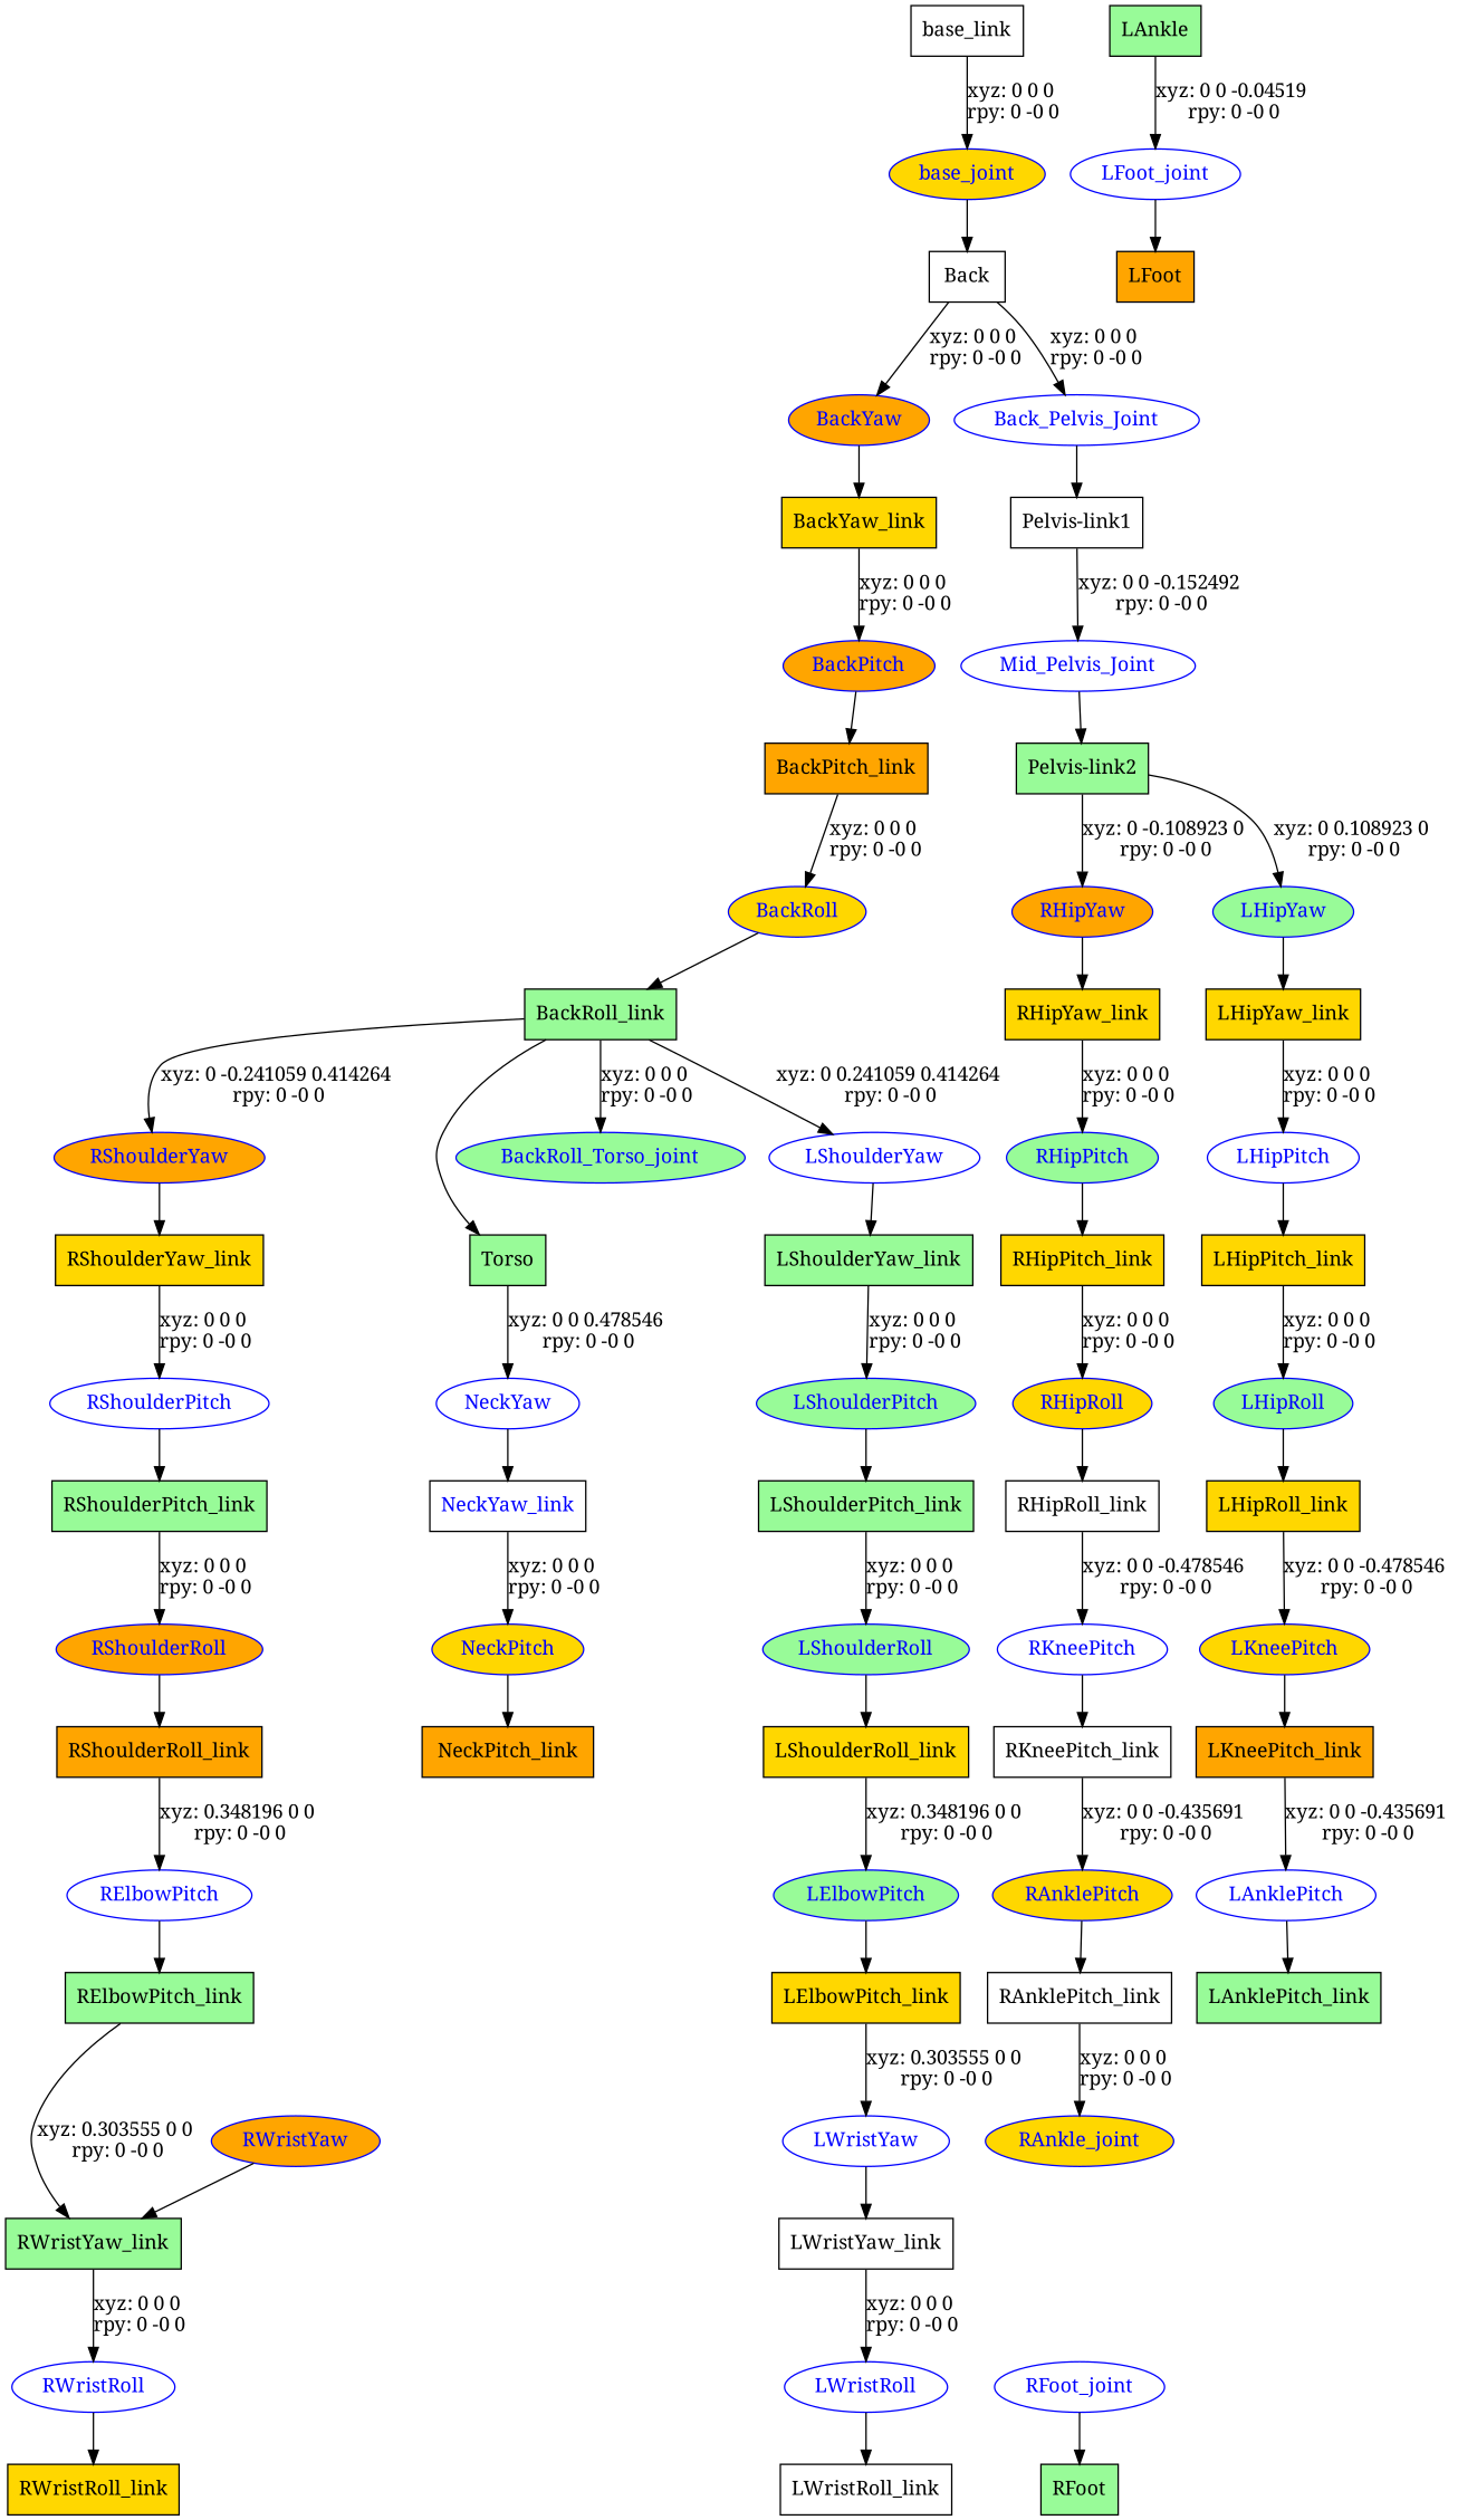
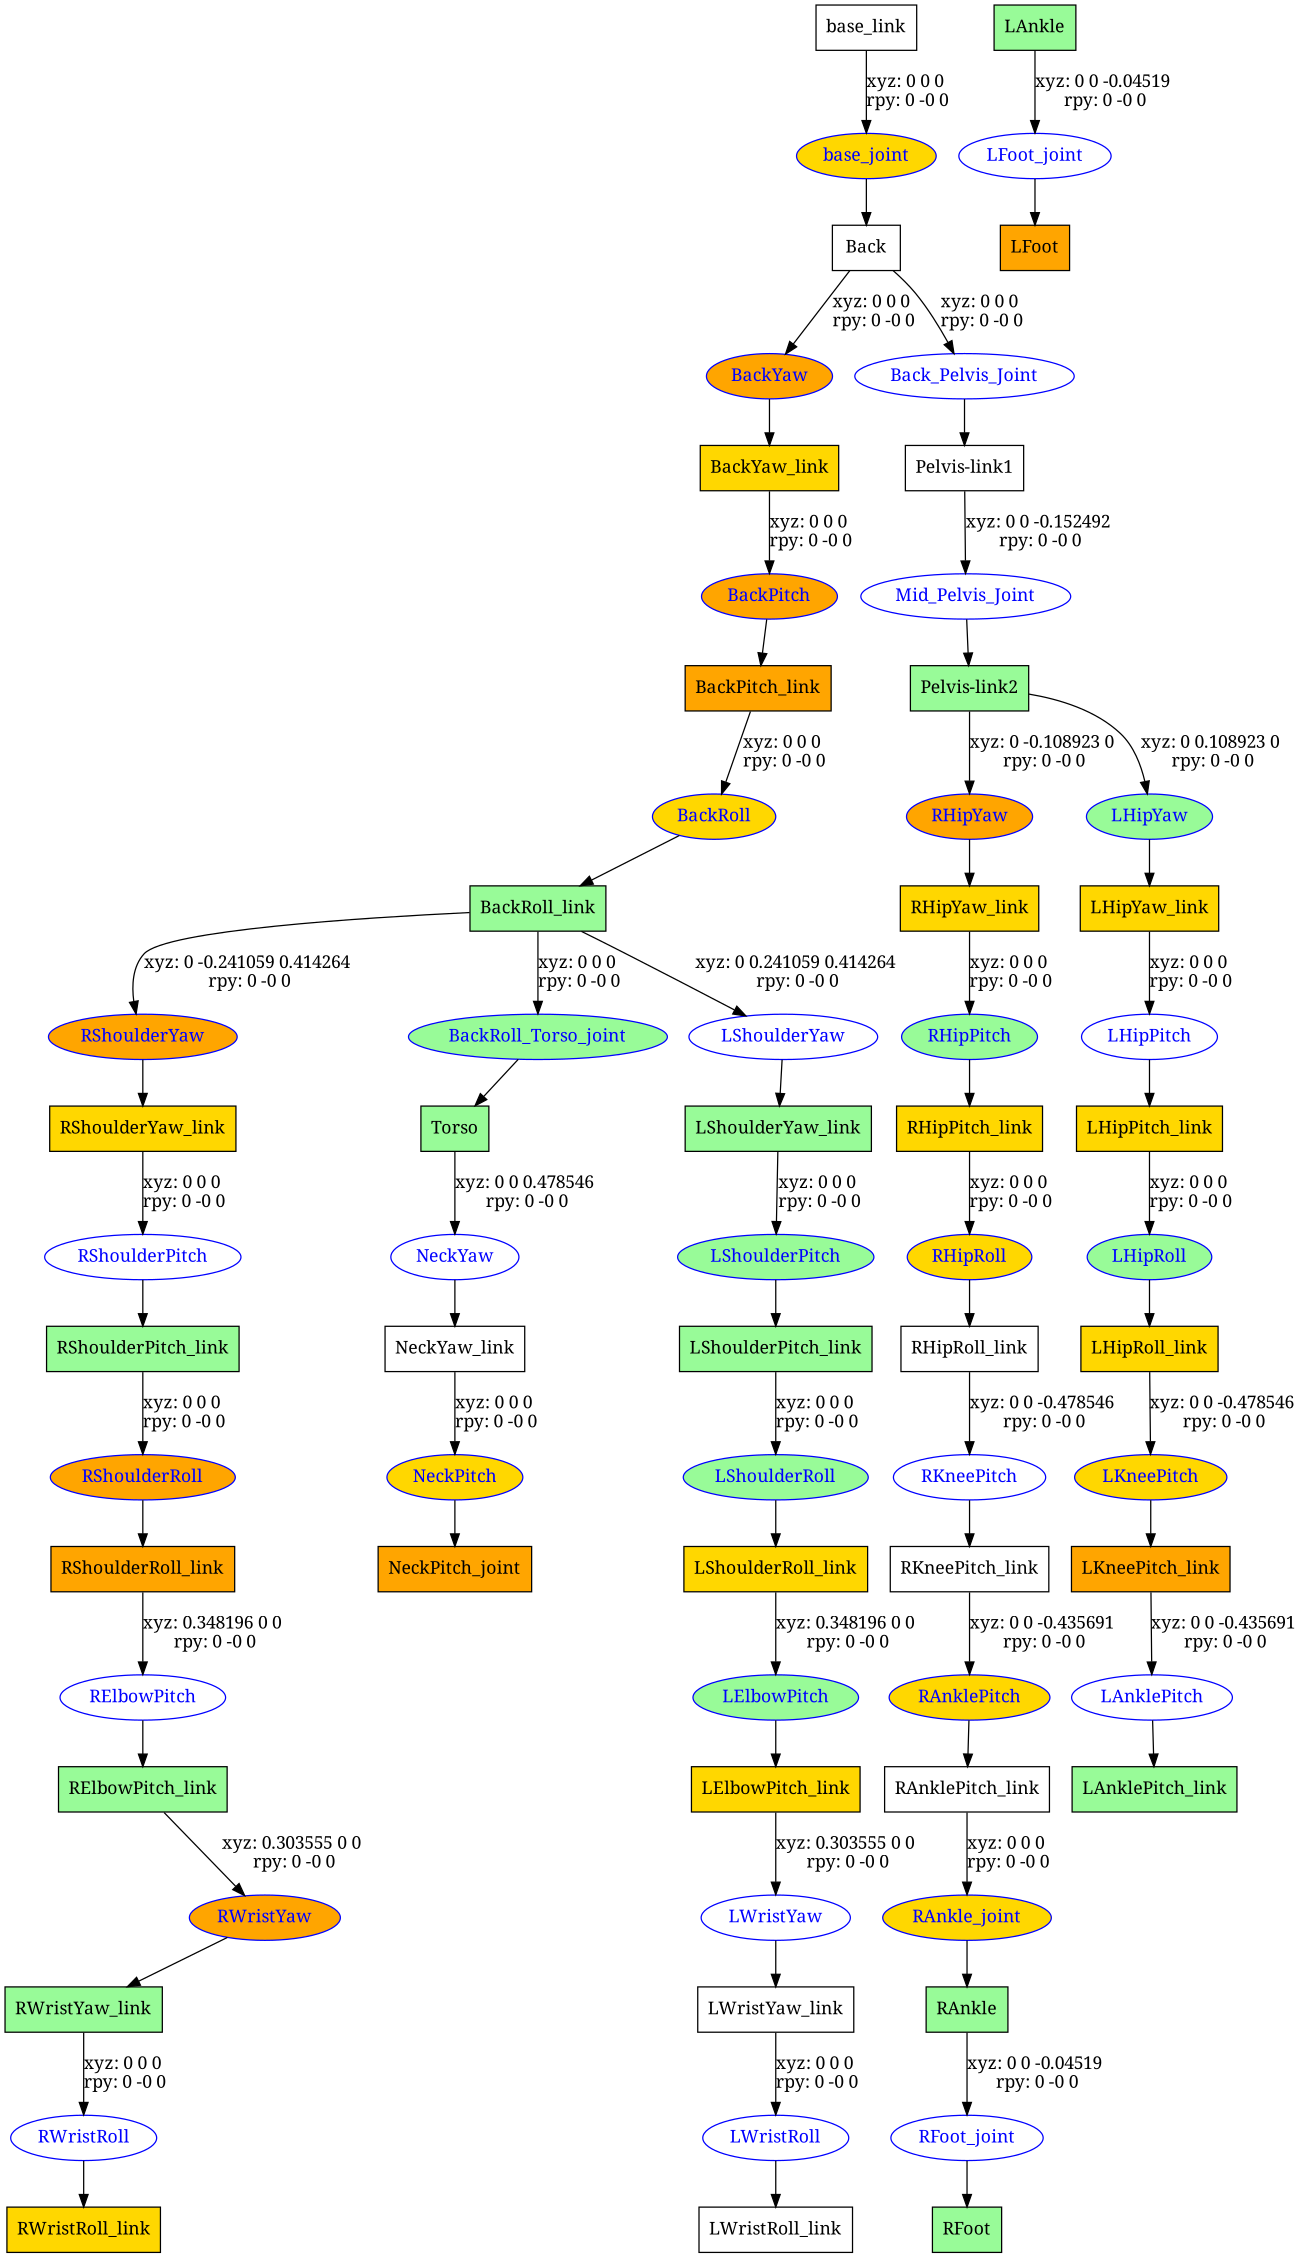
  digraph {
    fontname="Noto Serif"
    node [fillcolor=white fontname="Noto Serif" shape=box style=filled]
    edge [fontname="Noto Serif"]
    n1 [label=base_link]
    base_joint [color=blue fillcolor=gold fontcolor=blue shape=ellipse]
    n3 [label=Back]
    BackYaw [color=blue fillcolor=orange fontcolor=blue shape=ellipse]
    Back_Pelvis_Joint [color=blue fontcolor=blue shape=ellipse]
    n6 [fillcolor=gold label=BackYaw_link]
    n7 [label="Pelvis-link1"]
    BackPitch [color=blue fillcolor=orange fontcolor=blue shape=ellipse]
    n9 [fillcolor=orange label=BackPitch_link]
    BackRoll [color=blue fillcolor=gold fontcolor=blue shape=ellipse]
    n11 [fillcolor=palegreen label=BackRoll_link]
    BackRoll_Torso_joint [color=blue fillcolor=palegreen fontcolor=blue shape=ellipse]
    LShoulderYaw [color=blue fontcolor=blue shape=ellipse]
    RShoulderYaw [color=blue fillcolor=orange fontcolor=blue shape=ellipse]
    n15 [fillcolor=palegreen label=Torso]
    n16 [fillcolor=palegreen label=LShoulderYaw_link]
    n17 [fillcolor=gold label=RShoulderYaw_link]
    NeckYaw [color=blue fontcolor=blue shape=ellipse]
-   n19 [label=NeckYaw_link fontcolor=blue]
+   n19 [label=NeckYaw_link]
    NeckPitch [color=blue fillcolor=gold fontcolor=blue shape=ellipse]
-   n21 [fillcolor=orange label=NeckPitch_link]
+   n21 [fillcolor=orange label=NeckPitch_joint]
    LShoulderPitch [color=blue fillcolor=palegreen fontcolor=blue shape=ellipse]
    n23 [fillcolor=palegreen label=LShoulderPitch_link]
    LShoulderRoll [color=blue fillcolor=palegreen fontcolor=blue shape=ellipse]
    n25 [fillcolor=gold label=LShoulderRoll_link]
    LElbowPitch [color=blue fillcolor=palegreen fontcolor=blue shape=ellipse]
    n27 [fillcolor=gold label=LElbowPitch_link]
    LWristYaw [color=blue fontcolor=blue shape=ellipse]
    n29 [label=LWristYaw_link]
    LWristRoll [color=blue fontcolor=blue shape=ellipse]
    n31 [label=LWristRoll_link]
    RShoulderPitch [color=blue fontcolor=blue shape=ellipse]
    n33 [fillcolor=palegreen label=RShoulderPitch_link]
    RShoulderRoll [color=blue fillcolor=orange fontcolor=blue shape=ellipse]
    n35 [fillcolor=orange label=RShoulderRoll_link]
    RElbowPitch [color=blue fontcolor=blue shape=ellipse]
    n37 [fillcolor=palegreen label=RElbowPitch_link]
    RWristYaw [color=blue fillcolor=orange fontcolor=blue shape=ellipse]
    n39 [fillcolor=palegreen label=RWristYaw_link]
    RWristRoll [color=blue fontcolor=blue shape=ellipse]
    n41 [fillcolor=gold label=RWristRoll_link]
    Mid_Pelvis_Joint [color=blue fontcolor=blue shape=ellipse]
    n43 [fillcolor=palegreen label="Pelvis-link2"]
    LHipYaw [color=blue fillcolor=palegreen fontcolor=blue shape=ellipse]
    RHipYaw [color=blue fillcolor=orange fontcolor=blue shape=ellipse]
    n46 [fillcolor=gold label=LHipYaw_link]
    n47 [fillcolor=gold label=RHipYaw_link]
    LHipPitch [color=blue fontcolor=blue shape=ellipse]
    n49 [fillcolor=gold label=LHipPitch_link]
    LHipRoll [color=blue fillcolor=palegreen fontcolor=blue shape=ellipse]
    n51 [fillcolor=gold label=LHipRoll_link]
    LKneePitch [color=blue fillcolor=gold fontcolor=blue shape=ellipse]
    n53 [fillcolor=orange label=LKneePitch_link]
    LAnklePitch [color=blue fontcolor=blue shape=ellipse]
    n55 [fillcolor=palegreen label=LAnklePitch_link]
    n56 [fillcolor=palegreen label=LAnkle]
    LFoot_joint [color=blue fontcolor=blue shape=ellipse]
    n58 [fillcolor=orange label=LFoot]
    RHipPitch [color=blue fillcolor=palegreen fontcolor=blue shape=ellipse]
    n60 [fillcolor=gold label=RHipPitch_link]
    RHipRoll [color=blue fillcolor=gold fontcolor=blue shape=ellipse]
    n62 [label=RHipRoll_link]
    RKneePitch [color=blue fontcolor=blue shape=ellipse]
    n64 [label=RKneePitch_link]
    RAnklePitch [color=blue fillcolor=gold fontcolor=blue shape=ellipse]
    n66 [label=RAnklePitch_link]
    RAnkle_joint [color=blue fillcolor=gold fontcolor=blue shape=ellipse]
+   n68 [fillcolor=palegreen label=RAnkle]
    RFoot_joint [color=blue fontcolor=blue shape=ellipse]
    n70 [fillcolor=palegreen label=RFoot]
    n1 -> base_joint [label="xyz: 0 0 0 \nrpy: 0 -0 0"]
    base_joint -> n3
    n3 -> BackYaw [label="xyz: 0 0 0 \nrpy: 0 -0 0"]
    n3 -> Back_Pelvis_Joint [label="xyz: 0 0 0 \nrpy: 0 -0 0"]
    BackYaw -> n6
    Back_Pelvis_Joint -> n7
    n6 -> BackPitch [label="xyz: 0 0 0 \nrpy: 0 -0 0"]
    n7 -> Mid_Pelvis_Joint [label="xyz: 0 0 -0.152492 \nrpy: 0 -0 0"]
    BackPitch -> n9
    n9 -> BackRoll [label="xyz: 0 0 0 \nrpy: 0 -0 0"]
    BackRoll -> n11
    n11 -> BackRoll_Torso_joint [label="xyz: 0 0 0 \nrpy: 0 -0 0"]
    n11 -> LShoulderYaw [label="xyz: 0 0.241059 0.414264 \nrpy: 0 -0 0"]
    n11 -> RShoulderYaw [label="xyz: 0 -0.241059 0.414264 \nrpy: 0 -0 0"]
-   n11 -> n15
+   BackRoll_Torso_joint -> n15
    LShoulderYaw -> n16
    RShoulderYaw -> n17
    n15 -> NeckYaw [label="xyz: 0 0 0.478546 \nrpy: 0 -0 0"]
    n16 -> LShoulderPitch [label="xyz: 0 0 0 \nrpy: 0 -0 0"]
    n17 -> RShoulderPitch [label="xyz: 0 0 0 \nrpy: 0 -0 0"]
    NeckYaw -> n19
    n19 -> NeckPitch [label="xyz: 0 0 0 \nrpy: 0 -0 0"]
    NeckPitch -> n21
    LShoulderPitch -> n23
    n23 -> LShoulderRoll [label="xyz: 0 0 0 \nrpy: 0 -0 0"]
    LShoulderRoll -> n25
    n25 -> LElbowPitch [label="xyz: 0.348196 0 0 \nrpy: 0 -0 0"]
    LElbowPitch -> n27
    n27 -> LWristYaw [label="xyz: 0.303555 0 0 \nrpy: 0 -0 0"]
    LWristYaw -> n29
    n29 -> LWristRoll [label="xyz: 0 0 0 \nrpy: 0 -0 0"]
    LWristRoll -> n31
    RShoulderPitch -> n33
    n33 -> RShoulderRoll [label="xyz: 0 0 0 \nrpy: 0 -0 0"]
    RShoulderRoll -> n35
    n35 -> RElbowPitch [label="xyz: 0.348196 0 0 \nrpy: 0 -0 0"]
    RElbowPitch -> n37
-   n37 -> n39 [label="xyz: 0.303555 0 0 \nrpy: 0 -0 0"]
+   n37 -> RWristYaw [label="xyz: 0.303555 0 0 \nrpy: 0 -0 0"]
    RWristYaw -> n39
    n39 -> RWristRoll [label="xyz: 0 0 0 \nrpy: 0 -0 0"]
    RWristRoll -> n41
    Mid_Pelvis_Joint -> n43
    n43 -> LHipYaw [label="xyz: 0 0.108923 0 \nrpy: 0 -0 0"]
    n43 -> RHipYaw [label="xyz: 0 -0.108923 0 \nrpy: 0 -0 0"]
    LHipYaw -> n46
    RHipYaw -> n47
    n46 -> LHipPitch [label="xyz: 0 0 0 \nrpy: 0 -0 0"]
    n47 -> RHipPitch [label="xyz: 0 0 0 \nrpy: 0 -0 0"]
    LHipPitch -> n49
    n49 -> LHipRoll [label="xyz: 0 0 0 \nrpy: 0 -0 0"]
    LHipRoll -> n51
    n51 -> LKneePitch [label="xyz: 0 0 -0.478546 \nrpy: 0 -0 0"]
    LKneePitch -> n53
    n53 -> LAnklePitch [label="xyz: 0 0 -0.435691 \nrpy: 0 -0 0"]
    LAnklePitch -> n55
    n56 -> LFoot_joint [label="xyz: 0 0 -0.04519 \nrpy: 0 -0 0"]
    LFoot_joint -> n58
    RHipPitch -> n60
    n60 -> RHipRoll [label="xyz: 0 0 0 \nrpy: 0 -0 0"]
    RHipRoll -> n62
    n62 -> RKneePitch [label="xyz: 0 0 -0.478546 \nrpy: 0 -0 0"]
    RKneePitch -> n64
    n64 -> RAnklePitch [label="xyz: 0 0 -0.435691 \nrpy: 0 -0 0"]
    RAnklePitch -> n66
    n66 -> RAnkle_joint [label="xyz: 0 0 0 \nrpy: 0 -0 0"]
+   RAnkle_joint -> n68
+   n68 -> RFoot_joint [label="xyz: 0 0 -0.04519 \nrpy: 0 -0 0"]
    RFoot_joint -> n70
  }
